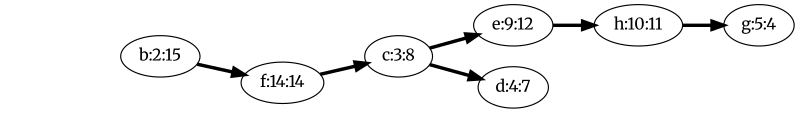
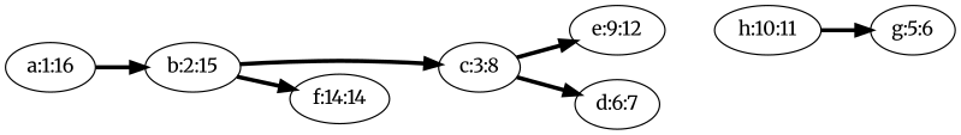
  digraph {
    fontname=Merriweather
    rankdir=LR
    node [fontname=Merriweather]
    edge [fontname=Merriweather penwidth=3]
+   n1 [label="a:1:16"]
    n2 [label="b:2:15"]
    n3 [label="c:3:8"]
    n4 [label="f:14:14"]
    n5 [label="e:9:12"]
-   n6 [label="d:4:7"]
+   n6 [label="d:6:7"]
    n7 [label="h:10:11"]
-   n8 [label="g:5:4"]
-   n4 -> n3
+   n8 [label="g:5:6"]
+   n1 -> n2
+   n2 -> n3
    n2 -> n4
    n3 -> n5
    n3 -> n6
-   n5 -> n7
    n7 -> n8
  }
